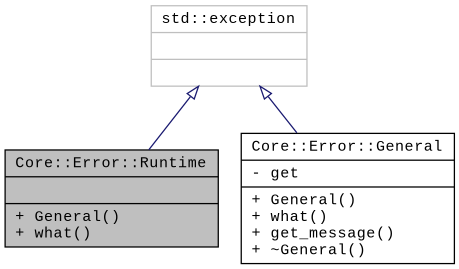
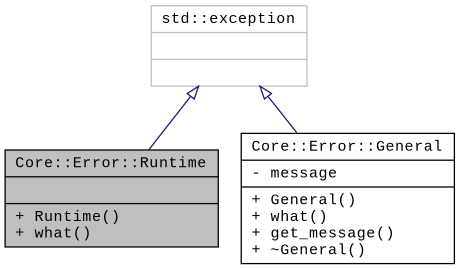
  digraph {
    fontname="Liberation Mono"
    node [color=black fillcolor=white fontname="Liberation Mono" fontsize=12 shape=record style=filled]
    edge [arrowtail=onormal color=midnightblue dir=back fontname="Liberation Mono" fontsize=12 labelfontname=Helvetica labelfontsize=12 style=solid]
-   n1 [fillcolor=grey75 fontcolor=black height=0.2 label="{Core::Error::Runtime\n||+ General()\l+ what()\l}" width=0.4]
-   n2 [height=0.2 label="{Core::Error::General\n|- get\l|+ General()\l+ what()\l+ get_message()\l+ ~General()\l}" width=0.4]
+   n1 [fillcolor=grey75 fontcolor=black height=0.2 label="{Core::Error::Runtime\n||+ Runtime()\l+ what()\l}" width=0.4]
+   n2 [height=0.2 label="{Core::Error::General\n|- message\l|+ General()\l+ what()\l+ get_message()\l+ ~General()\l}" width=0.4]
    n3 [color=grey75 height=0.2 label="{std::exception\n||}" width=0.4]
    n3 -> n1
    n3 -> n2
  }
